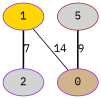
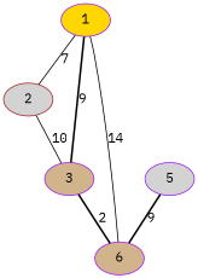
  digraph {
    fontname="IBM Plex Mono"
    node [color=purple fillcolor=lightgrey fontcolor=black fontname="IBM Plex Mono" style=filled]
    edge [arrowhead=none fontname="IBM Plex Mono" style=bold]
    n1 [fillcolor=gold label=1]
-   n2 [label=2]
-   n4 [fillcolor=tan label=0]
-   n5 [color=brown label=5]
-   n1 -> n2 [label=7]
+   n2 [color=brown label=2]
+   n3 [fillcolor=tan label=3]
+   n4 [fillcolor=tan label=6]
+   n5 [label=5]
+   n1 -> n2 [label=7 style=solid]
+   n1 -> n3 [label=9]
    n1 -> n4 [label=14 style=solid]
+   n2 -> n3 [label=10 style=solid]
+   n3 -> n4 [label=2]
    n5 -> n4 [label=9]
  }
